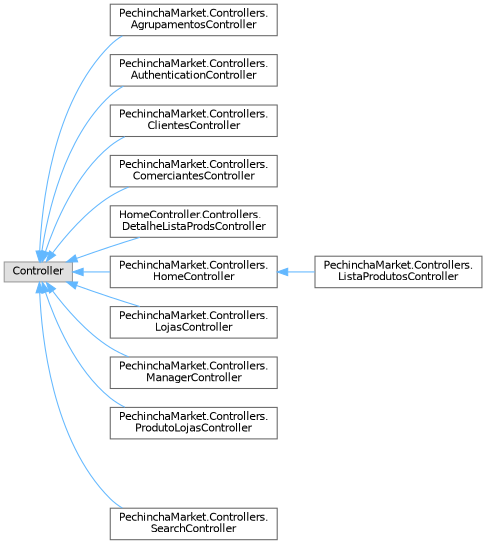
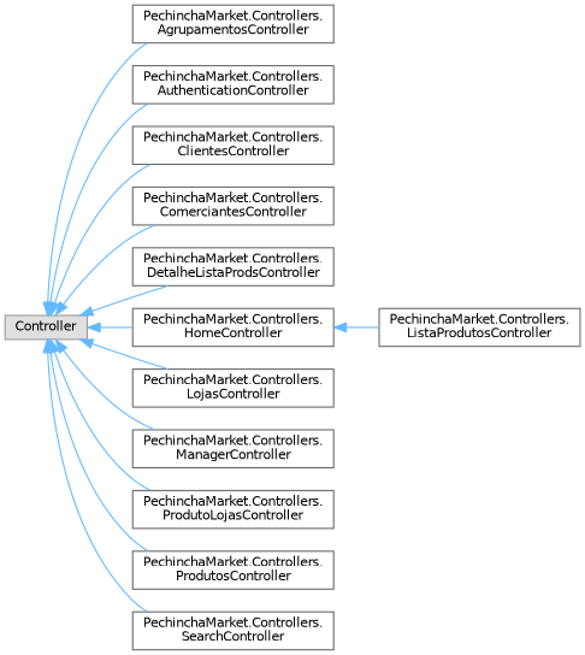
  digraph {
    rankdir=LR
    node [color=grey40 fillcolor=white fontname=Helvetica fontsize=10 shape=box style=filled]
    edge [color=steelblue1 dir=back fontname=Helvetica fontsize=10 labelfontname=Helvetica labelfontsize=10 style=solid]
    n1 [color=grey60 fillcolor="#E0E0E0" height=0.2 label=Controller width=0.4]
    n2 [height=0.2 label="PechinchaMarket.Controllers.\lAgrupamentosController" width=0.4]
    n3 [height=0.2 label="PechinchaMarket.Controllers.\lAuthenticationController" width=0.4]
    n4 [height=0.2 label="PechinchaMarket.Controllers.\lClientesController" width=0.4]
    n5 [height=0.2 label="PechinchaMarket.Controllers.\lComerciantesController" width=0.4]
-   n6 [height=0.2 label="HomeController.Controllers.\lDetalheListaProdsController" width=0.4]
+   n6 [height=0.2 label="PechinchaMarket.Controllers.\lDetalheListaProdsController" width=0.4]
    n7 [height=0.2 label="PechinchaMarket.Controllers.\lHomeController" width=0.4]
    n8 [height=0.2 label="PechinchaMarket.Controllers.\lLojasController" width=0.4]
    n9 [height=0.2 label="PechinchaMarket.Controllers.\lManagerController" width=0.4]
    n10 [height=0.2 label="PechinchaMarket.Controllers.\lProdutoLojasController" width=0.4]
+   n11 [height=0.2 label="PechinchaMarket.Controllers.\lProdutosController" width=0.4]
    n12 [height=0.2 label="PechinchaMarket.Controllers.\lSearchController" width=0.4]
    n13 [height=0.2 label="PechinchaMarket.Controllers.\lListaProdutosController" width=0.4]
    n1 -> n2
    n1 -> n3
    n1 -> n4
    n1 -> n5
    n1 -> n6
    n1 -> n7
    n1 -> n8
    n1 -> n9
    n1 -> n10
+   n1 -> n11
    n1 -> n12
    n7 -> n13
  }
